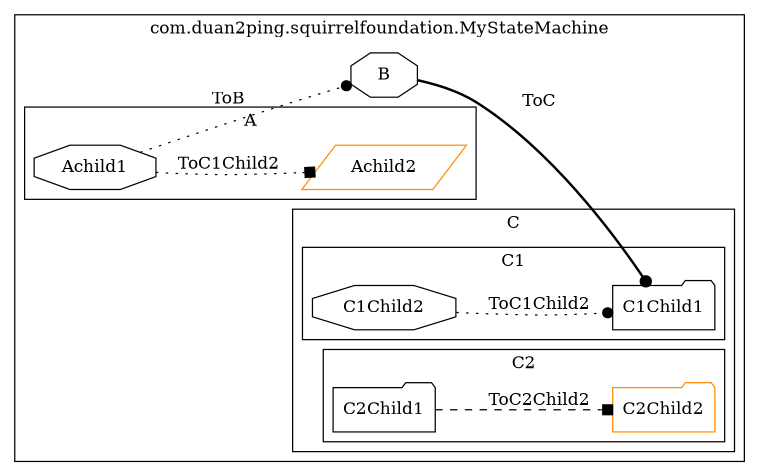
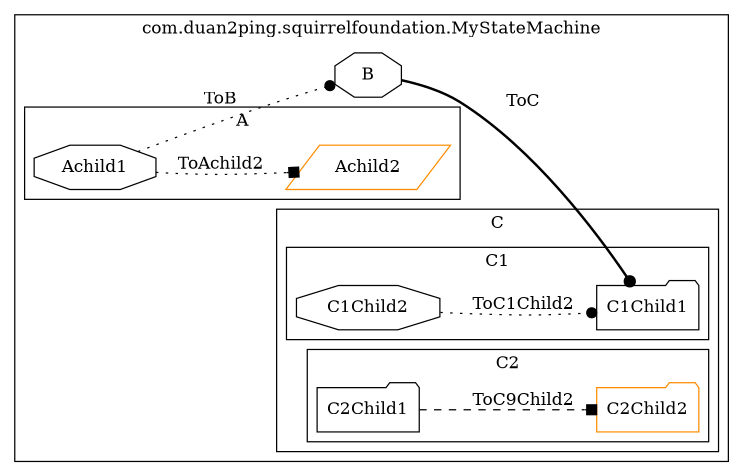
  digraph {
    compound=true
    rankdir=LR
    node [color=black shape=octagon]
    edge [arrowhead=dot style=dotted]
    n1 [label=Achild1]
    n2 [color=darkorange label=Achild2 shape=parallelogram]
    n3 [label=C1Child1 shape=folder]
    n4 [label=C1Child2]
    n5 [label=C2Child1 shape=folder]
    n6 [color=darkorange label=C2Child2 shape=folder]
    n7 [label=B]
    subgraph cluster_1 {
      label="com.duan2ping.squirrelfoundation.MyStateMachine"
      n7
      subgraph cluster_2 {
        label=A
        n1
        n2
      }
      subgraph cluster_3 {
        label=C
        subgraph cluster_4 {
          label=C1
          n3
          n4
        }
        subgraph cluster_5 {
          label=C2
          n5
          n6
        }
      }
    }
-   n1 -> n2 [arrowhead=box label=ToC1Child2]
+   n1 -> n2 [arrowhead=box label=ToAchild2]
    n1 -> n7 [label=ToB]
    n4 -> n3 [label=ToC1Child2]
-   n5 -> n6 [arrowhead=box label=ToC2Child2 style=dashed]
+   n5 -> n6 [arrowhead=box label=ToC9Child2 style=dashed]
    n7 -> n3 [label=ToC style=bold]
  }
